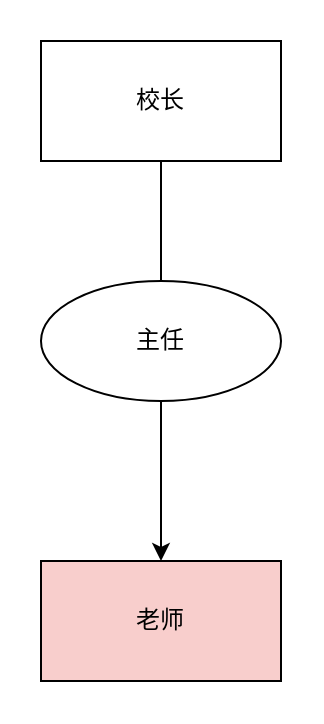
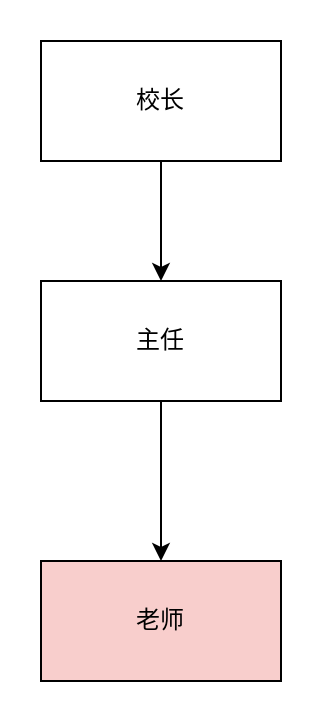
  <mxCell id="0" />
  <mxCell id="1" parent="0" />
- <mxCell id="2" value="" style="edgeStyle=orthogonalEdgeStyle;rounded=0;orthogonalLoop=1;jettySize=auto;html=1;endArrow=none;" parent="1" source="3" target="5" edge="1"><mxGeometry relative="1" as="geometry" /></mxCell>
+ <mxCell id="2" value="" style="edgeStyle=orthogonalEdgeStyle;rounded=0;orthogonalLoop=1;jettySize=auto;html=1;" parent="1" source="3" target="5" edge="1"><mxGeometry relative="1" as="geometry" /></mxCell>
  <mxCell id="3" value="校长" style="rounded=0;whiteSpace=wrap;html=1;" parent="1" vertex="1"><mxGeometry x="20" y="20" width="120" height="60" as="geometry" /></mxCell>
  <mxCell id="4" value="" style="edgeStyle=orthogonalEdgeStyle;rounded=0;orthogonalLoop=1;jettySize=auto;html=1;" edge="1" parent="1" source="5" target="6"><mxGeometry relative="1" as="geometry" /></mxCell>
- <mxCell id="5" value="主任" style="ellipse;whiteSpace=wrap;html=1;" parent="1" vertex="1"><mxGeometry x="20" y="140" width="120" height="60" as="geometry" /></mxCell>
+ <mxCell id="5" value="主任" style="rounded=0;whiteSpace=wrap;html=1;" parent="1" vertex="1"><mxGeometry x="20" y="140" width="120" height="60" as="geometry" /></mxCell>
  <mxCell id="6" value="老师" style="rounded=0;whiteSpace=wrap;html=1;fillColor=#f8cecc;" vertex="1" parent="1"><mxGeometry x="20" y="280" width="120" height="60" as="geometry" /></mxCell>
